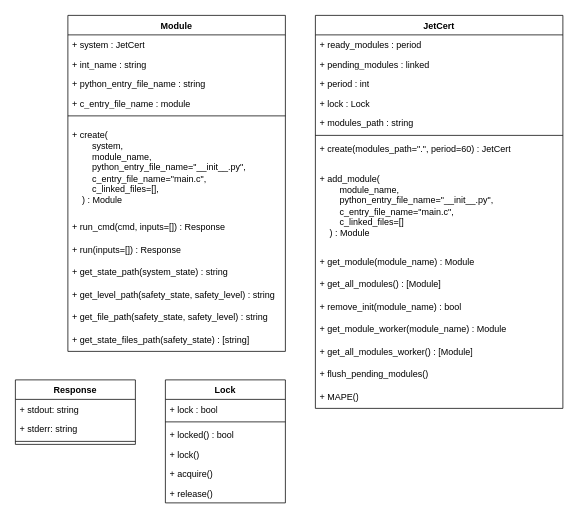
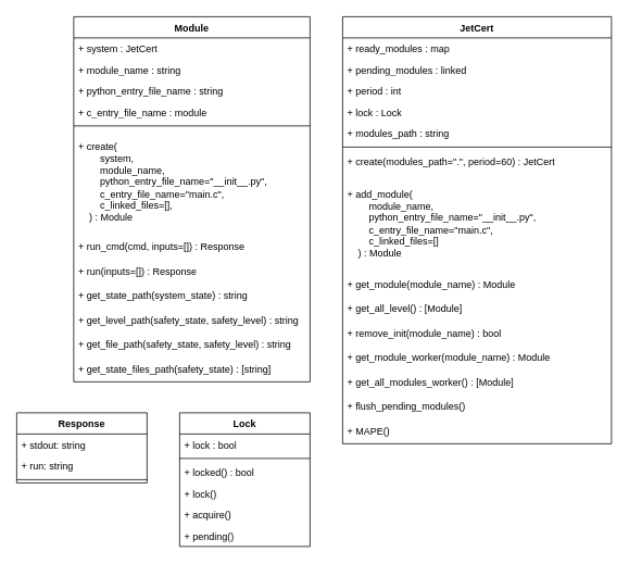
  <mxCell id="0" />
  <mxCell id="1" parent="0" />
  <mxCell id="2" value="JetCert" style="swimlane;fontStyle=1;align=center;verticalAlign=top;childLayout=stackLayout;horizontal=1;startSize=26;horizontalStack=0;resizeParent=1;resizeParentMax=0;resizeLast=0;collapsible=1;marginBottom=0;whiteSpace=wrap;html=1;" vertex="1" parent="1"><mxGeometry x="420" y="20" width="330" height="524" as="geometry"><mxRectangle x="265" y="56.5" width="100" height="30" as="alternateBounds" /></mxGeometry></mxCell>
- <mxCell id="3" value="+ ready_modules : period" style="text;strokeColor=none;fillColor=none;align=left;verticalAlign=top;spacingLeft=4;spacingRight=4;overflow=hidden;rotatable=0;points=[[0,0.5],[1,0.5]];portConstraint=eastwest;whiteSpace=wrap;html=1;" vertex="1" parent="2"><mxGeometry y="26" width="330" height="26" as="geometry" /></mxCell>
+ <mxCell id="3" value="+ ready_modules : map" style="text;strokeColor=none;fillColor=none;align=left;verticalAlign=top;spacingLeft=4;spacingRight=4;overflow=hidden;rotatable=0;points=[[0,0.5],[1,0.5]];portConstraint=eastwest;whiteSpace=wrap;html=1;" vertex="1" parent="2"><mxGeometry y="26" width="330" height="26" as="geometry" /></mxCell>
  <mxCell id="4" value="+ pending_modules : linked" style="text;strokeColor=none;fillColor=none;align=left;verticalAlign=top;spacingLeft=4;spacingRight=4;overflow=hidden;rotatable=0;points=[[0,0.5],[1,0.5]];portConstraint=eastwest;whiteSpace=wrap;html=1;" vertex="1" parent="2"><mxGeometry y="52" width="330" height="26" as="geometry" /></mxCell>
  <mxCell id="5" value="+ period : int" style="text;strokeColor=none;fillColor=none;align=left;verticalAlign=top;spacingLeft=4;spacingRight=4;overflow=hidden;rotatable=0;points=[[0,0.5],[1,0.5]];portConstraint=eastwest;whiteSpace=wrap;html=1;" vertex="1" parent="2"><mxGeometry y="78" width="330" height="26" as="geometry" /></mxCell>
  <mxCell id="6" value="+ lock : Lock" style="text;strokeColor=none;fillColor=none;align=left;verticalAlign=top;spacingLeft=4;spacingRight=4;overflow=hidden;rotatable=0;points=[[0,0.5],[1,0.5]];portConstraint=eastwest;whiteSpace=wrap;html=1;" vertex="1" parent="2"><mxGeometry y="104" width="330" height="26" as="geometry" /></mxCell>
  <mxCell id="7" value="+ modules_path : string" style="text;strokeColor=none;fillColor=none;align=left;verticalAlign=top;spacingLeft=4;spacingRight=4;overflow=hidden;rotatable=0;points=[[0,0.5],[1,0.5]];portConstraint=eastwest;whiteSpace=wrap;html=1;" vertex="1" parent="2"><mxGeometry y="130" width="330" height="26" as="geometry" /></mxCell>
  <mxCell id="8" value="" style="line;strokeWidth=1;fillColor=none;align=left;verticalAlign=middle;spacingTop=-1;spacingLeft=3;spacingRight=3;rotatable=0;labelPosition=right;points=[];portConstraint=eastwest;strokeColor=inherit;" vertex="1" parent="2"><mxGeometry y="156" width="330" height="8" as="geometry" /></mxCell>
  <mxCell id="9" value="+ create(modules_path=&quot;.&quot;, period=60) :&amp;nbsp;JetCert" style="text;strokeColor=none;fillColor=none;align=left;verticalAlign=middle;spacingLeft=4;spacingRight=4;overflow=hidden;points=[[0,0.5],[1,0.5]];portConstraint=eastwest;rotatable=0;whiteSpace=wrap;html=1;" vertex="1" parent="2"><mxGeometry y="164" width="330" height="30" as="geometry" /></mxCell>
  <mxCell id="10" value="&lt;div&gt;+ add_module(&lt;/div&gt;&lt;div&gt;&amp;nbsp; &amp;nbsp; &amp;nbsp; &amp;nbsp; module_name,&lt;/div&gt;&lt;div&gt;&amp;nbsp; &amp;nbsp; &amp;nbsp; &amp;nbsp; python_entry_file_name=&quot;__init__.py&quot;,&lt;/div&gt;&lt;div&gt;&amp;nbsp; &amp;nbsp; &amp;nbsp; &amp;nbsp; c_entry_file_name=&quot;main.c&quot;,&lt;/div&gt;&lt;div&gt;&amp;nbsp; &amp;nbsp; &amp;nbsp; &amp;nbsp; c_linked_files=[]&lt;/div&gt;&lt;div&gt;&amp;nbsp; &amp;nbsp; ) :&amp;nbsp;Module&lt;/div&gt;" style="text;strokeColor=none;fillColor=none;align=left;verticalAlign=middle;spacingLeft=4;spacingRight=4;overflow=hidden;points=[[0,0.5],[1,0.5]];portConstraint=eastwest;rotatable=0;whiteSpace=wrap;html=1;" vertex="1" parent="2"><mxGeometry y="194" width="330" height="120" as="geometry" /></mxCell>
  <mxCell id="11" value="+ get_module(module_name) :&amp;nbsp;Module" style="text;strokeColor=none;fillColor=none;align=left;verticalAlign=middle;spacingLeft=4;spacingRight=4;overflow=hidden;points=[[0,0.5],[1,0.5]];portConstraint=eastwest;rotatable=0;whiteSpace=wrap;html=1;" vertex="1" parent="2"><mxGeometry y="314" width="330" height="30" as="geometry" /></mxCell>
- <mxCell id="12" value="+ get_all_modules() : [Module]" style="text;strokeColor=none;fillColor=none;align=left;verticalAlign=middle;spacingLeft=4;spacingRight=4;overflow=hidden;points=[[0,0.5],[1,0.5]];portConstraint=eastwest;rotatable=0;whiteSpace=wrap;html=1;" vertex="1" parent="2"><mxGeometry y="344" width="330" height="30" as="geometry" /></mxCell>
+ <mxCell id="12" value="+ get_all_level() : [Module]" style="text;strokeColor=none;fillColor=none;align=left;verticalAlign=middle;spacingLeft=4;spacingRight=4;overflow=hidden;points=[[0,0.5],[1,0.5]];portConstraint=eastwest;rotatable=0;whiteSpace=wrap;html=1;" vertex="1" parent="2"><mxGeometry y="344" width="330" height="30" as="geometry" /></mxCell>
  <mxCell id="13" value="+ remove_init(module_name) : bool" style="text;strokeColor=none;fillColor=none;align=left;verticalAlign=middle;spacingLeft=4;spacingRight=4;overflow=hidden;points=[[0,0.5],[1,0.5]];portConstraint=eastwest;rotatable=0;whiteSpace=wrap;html=1;" vertex="1" parent="2"><mxGeometry y="374" width="330" height="30" as="geometry" /></mxCell>
  <mxCell id="14" value="+ get_module_worker(module_name) :&amp;nbsp;Module" style="text;strokeColor=none;fillColor=none;align=left;verticalAlign=middle;spacingLeft=4;spacingRight=4;overflow=hidden;points=[[0,0.5],[1,0.5]];portConstraint=eastwest;rotatable=0;whiteSpace=wrap;html=1;" vertex="1" parent="2"><mxGeometry y="404" width="330" height="30" as="geometry" /></mxCell>
  <mxCell id="15" value="+ get_all_modules_worker() : [Module]" style="text;strokeColor=none;fillColor=none;align=left;verticalAlign=middle;spacingLeft=4;spacingRight=4;overflow=hidden;points=[[0,0.5],[1,0.5]];portConstraint=eastwest;rotatable=0;whiteSpace=wrap;html=1;" vertex="1" parent="2"><mxGeometry y="434" width="330" height="30" as="geometry" /></mxCell>
  <mxCell id="16" value="+ flush_pending_modules()" style="text;strokeColor=none;fillColor=none;align=left;verticalAlign=middle;spacingLeft=4;spacingRight=4;overflow=hidden;points=[[0,0.5],[1,0.5]];portConstraint=eastwest;rotatable=0;whiteSpace=wrap;html=1;" vertex="1" parent="2"><mxGeometry y="464" width="330" height="30" as="geometry" /></mxCell>
  <mxCell id="17" value="+ MAPE()" style="text;strokeColor=none;fillColor=none;align=left;verticalAlign=middle;spacingLeft=4;spacingRight=4;overflow=hidden;points=[[0,0.5],[1,0.5]];portConstraint=eastwest;rotatable=0;whiteSpace=wrap;html=1;" vertex="1" parent="2"><mxGeometry y="494" width="330" height="30" as="geometry" /></mxCell>
  <mxCell id="18" value="Module" style="swimlane;fontStyle=1;align=center;verticalAlign=top;childLayout=stackLayout;horizontal=1;startSize=26;horizontalStack=0;resizeParent=1;resizeParentMax=0;resizeLast=0;collapsible=1;marginBottom=0;whiteSpace=wrap;html=1;" vertex="1" parent="1"><mxGeometry x="90" y="20" width="290" height="448" as="geometry" /></mxCell>
  <mxCell id="19" value="+ system : JetCert" style="text;strokeColor=none;fillColor=none;align=left;verticalAlign=top;spacingLeft=4;spacingRight=4;overflow=hidden;rotatable=0;points=[[0,0.5],[1,0.5]];portConstraint=eastwest;whiteSpace=wrap;html=1;" vertex="1" parent="18"><mxGeometry y="26" width="290" height="26" as="geometry" /></mxCell>
- <mxCell id="20" value="+ int_name : string" style="text;strokeColor=none;fillColor=none;align=left;verticalAlign=top;spacingLeft=4;spacingRight=4;overflow=hidden;rotatable=0;points=[[0,0.5],[1,0.5]];portConstraint=eastwest;whiteSpace=wrap;html=1;" vertex="1" parent="18"><mxGeometry y="52" width="290" height="26" as="geometry" /></mxCell>
+ <mxCell id="20" value="+ module_name : string" style="text;strokeColor=none;fillColor=none;align=left;verticalAlign=top;spacingLeft=4;spacingRight=4;overflow=hidden;rotatable=0;points=[[0,0.5],[1,0.5]];portConstraint=eastwest;whiteSpace=wrap;html=1;" vertex="1" parent="18"><mxGeometry y="52" width="290" height="26" as="geometry" /></mxCell>
  <mxCell id="21" value="+ python_entry_file_name : string" style="text;strokeColor=none;fillColor=none;align=left;verticalAlign=top;spacingLeft=4;spacingRight=4;overflow=hidden;rotatable=0;points=[[0,0.5],[1,0.5]];portConstraint=eastwest;whiteSpace=wrap;html=1;" vertex="1" parent="18"><mxGeometry y="78" width="290" height="26" as="geometry" /></mxCell>
  <mxCell id="22" value="+ c_entry_file_name : module" style="text;strokeColor=none;fillColor=none;align=left;verticalAlign=top;spacingLeft=4;spacingRight=4;overflow=hidden;rotatable=0;points=[[0,0.5],[1,0.5]];portConstraint=eastwest;whiteSpace=wrap;html=1;" vertex="1" parent="18"><mxGeometry y="104" width="290" height="26" as="geometry" /></mxCell>
  <mxCell id="23" value="" style="line;strokeWidth=1;fillColor=none;align=left;verticalAlign=middle;spacingTop=-1;spacingLeft=3;spacingRight=3;rotatable=0;labelPosition=right;points=[];portConstraint=eastwest;strokeColor=inherit;" vertex="1" parent="18"><mxGeometry y="130" width="290" height="8" as="geometry" /></mxCell>
  <mxCell id="24" value="&lt;div&gt;+ create(&lt;/div&gt;&lt;div&gt;&amp;nbsp; &amp;nbsp; &amp;nbsp; &amp;nbsp; system,&lt;/div&gt;&lt;div&gt;&amp;nbsp; &amp;nbsp; &amp;nbsp; &amp;nbsp; module_name,&lt;/div&gt;&lt;div&gt;&amp;nbsp; &amp;nbsp; &amp;nbsp; &amp;nbsp; python_entry_file_name=&quot;__init__.py&quot;,&lt;/div&gt;&lt;div&gt;&amp;nbsp; &amp;nbsp; &amp;nbsp; &amp;nbsp; c_entry_file_name=&quot;main.c&quot;,&lt;/div&gt;&lt;div&gt;&amp;nbsp; &amp;nbsp; &amp;nbsp; &amp;nbsp; c_linked_files=[],&lt;/div&gt;&lt;div&gt;&amp;nbsp; &amp;nbsp; ) :&amp;nbsp;Module&lt;/div&gt;" style="text;strokeColor=none;fillColor=none;align=left;verticalAlign=middle;spacingLeft=4;spacingRight=4;overflow=hidden;points=[[0,0.5],[1,0.5]];portConstraint=eastwest;rotatable=0;whiteSpace=wrap;html=1;" vertex="1" parent="18"><mxGeometry y="138" width="290" height="130" as="geometry" /></mxCell>
  <mxCell id="25" value="+ run_cmd(cmd, inputs=[]) :&amp;nbsp;Response" style="text;strokeColor=none;fillColor=none;align=left;verticalAlign=middle;spacingLeft=4;spacingRight=4;overflow=hidden;points=[[0,0.5],[1,0.5]];portConstraint=eastwest;rotatable=0;whiteSpace=wrap;html=1;" vertex="1" parent="18"><mxGeometry y="268" width="290" height="30" as="geometry" /></mxCell>
  <mxCell id="26" value="+ run(inputs=[]) :&amp;nbsp;Response" style="text;strokeColor=none;fillColor=none;align=left;verticalAlign=middle;spacingLeft=4;spacingRight=4;overflow=hidden;points=[[0,0.5],[1,0.5]];portConstraint=eastwest;rotatable=0;whiteSpace=wrap;html=1;" vertex="1" parent="18"><mxGeometry y="298" width="290" height="30" as="geometry" /></mxCell>
  <mxCell id="27" value="+ get_state_path(system_state) : string" style="text;strokeColor=none;fillColor=none;align=left;verticalAlign=middle;spacingLeft=4;spacingRight=4;overflow=hidden;points=[[0,0.5],[1,0.5]];portConstraint=eastwest;rotatable=0;whiteSpace=wrap;html=1;" vertex="1" parent="18"><mxGeometry y="328" width="290" height="30" as="geometry" /></mxCell>
  <mxCell id="28" value="+ get_level_path(safety_state, safety_level) : string" style="text;strokeColor=none;fillColor=none;align=left;verticalAlign=middle;spacingLeft=4;spacingRight=4;overflow=hidden;points=[[0,0.5],[1,0.5]];portConstraint=eastwest;rotatable=0;whiteSpace=wrap;html=1;" vertex="1" parent="18"><mxGeometry y="358" width="290" height="30" as="geometry" /></mxCell>
  <mxCell id="29" value="+ get_file_path(safety_state, safety_level) : string" style="text;strokeColor=none;fillColor=none;align=left;verticalAlign=middle;spacingLeft=4;spacingRight=4;overflow=hidden;points=[[0,0.5],[1,0.5]];portConstraint=eastwest;rotatable=0;whiteSpace=wrap;html=1;" vertex="1" parent="18"><mxGeometry y="388" width="290" height="30" as="geometry" /></mxCell>
  <mxCell id="30" value="+ get_state_files_path(safety_state) : [string]" style="text;strokeColor=none;fillColor=none;align=left;verticalAlign=middle;spacingLeft=4;spacingRight=4;overflow=hidden;points=[[0,0.5],[1,0.5]];portConstraint=eastwest;rotatable=0;whiteSpace=wrap;html=1;" vertex="1" parent="18"><mxGeometry y="418" width="290" height="30" as="geometry" /></mxCell>
  <mxCell id="31" value="Response" style="swimlane;fontStyle=1;align=center;verticalAlign=top;childLayout=stackLayout;horizontal=1;startSize=26;horizontalStack=0;resizeParent=1;resizeParentMax=0;resizeLast=0;collapsible=1;marginBottom=0;whiteSpace=wrap;html=1;" vertex="1" parent="1"><mxGeometry y="506" width="160" height="86" as="geometry" x="20" /></mxCell>
  <mxCell id="32" value="+ stdout: string" style="text;strokeColor=none;fillColor=none;align=left;verticalAlign=top;spacingLeft=4;spacingRight=4;overflow=hidden;rotatable=0;points=[[0,0.5],[1,0.5]];portConstraint=eastwest;whiteSpace=wrap;html=1;" vertex="1" parent="31"><mxGeometry y="26" width="160" height="26" as="geometry" /></mxCell>
- <mxCell id="33" value="+ stderr: string" style="text;strokeColor=none;fillColor=none;align=left;verticalAlign=top;spacingLeft=4;spacingRight=4;overflow=hidden;rotatable=0;points=[[0,0.5],[1,0.5]];portConstraint=eastwest;whiteSpace=wrap;html=1;" vertex="1" parent="31"><mxGeometry y="52" width="160" height="26" as="geometry" /></mxCell>
+ <mxCell id="33" value="+ run: string" style="text;strokeColor=none;fillColor=none;align=left;verticalAlign=top;spacingLeft=4;spacingRight=4;overflow=hidden;rotatable=0;points=[[0,0.5],[1,0.5]];portConstraint=eastwest;whiteSpace=wrap;html=1;" vertex="1" parent="31"><mxGeometry y="52" width="160" height="26" as="geometry" /></mxCell>
  <mxCell id="34" value="" style="line;strokeWidth=1;fillColor=none;align=left;verticalAlign=middle;spacingTop=-1;spacingLeft=3;spacingRight=3;rotatable=0;labelPosition=right;points=[];portConstraint=eastwest;strokeColor=inherit;" vertex="1" parent="31"><mxGeometry y="78" width="160" height="8" as="geometry" /></mxCell>
  <mxCell id="35" value="Lock" style="swimlane;fontStyle=1;align=center;verticalAlign=top;childLayout=stackLayout;horizontal=1;startSize=26;horizontalStack=0;resizeParent=1;resizeParentMax=0;resizeLast=0;collapsible=1;marginBottom=0;whiteSpace=wrap;html=1;" vertex="1" parent="1"><mxGeometry x="220" y="506" width="160" height="164" as="geometry" /></mxCell>
  <mxCell id="36" value="+ lock : bool" style="text;strokeColor=none;fillColor=none;align=left;verticalAlign=top;spacingLeft=4;spacingRight=4;overflow=hidden;rotatable=0;points=[[0,0.5],[1,0.5]];portConstraint=eastwest;whiteSpace=wrap;html=1;" vertex="1" parent="35"><mxGeometry y="26" width="160" height="26" as="geometry" /></mxCell>
  <mxCell id="37" value="" style="line;strokeWidth=1;fillColor=none;align=left;verticalAlign=middle;spacingTop=-1;spacingLeft=3;spacingRight=3;rotatable=0;labelPosition=right;points=[];portConstraint=eastwest;strokeColor=inherit;" vertex="1" parent="35"><mxGeometry y="52" width="160" height="8" as="geometry" /></mxCell>
  <mxCell id="38" value="+ locked() : bool" style="text;strokeColor=none;fillColor=none;align=left;verticalAlign=top;spacingLeft=4;spacingRight=4;overflow=hidden;rotatable=0;points=[[0,0.5],[1,0.5]];portConstraint=eastwest;whiteSpace=wrap;html=1;" vertex="1" parent="35"><mxGeometry y="60" width="160" height="26" as="geometry" /></mxCell>
  <mxCell id="39" value="+ lock()" style="text;strokeColor=none;fillColor=none;align=left;verticalAlign=top;spacingLeft=4;spacingRight=4;overflow=hidden;rotatable=0;points=[[0,0.5],[1,0.5]];portConstraint=eastwest;whiteSpace=wrap;html=1;" vertex="1" parent="35"><mxGeometry y="86" width="160" height="26" as="geometry" /></mxCell>
  <mxCell id="40" value="+ acquire()" style="text;strokeColor=none;fillColor=none;align=left;verticalAlign=top;spacingLeft=4;spacingRight=4;overflow=hidden;rotatable=0;points=[[0,0.5],[1,0.5]];portConstraint=eastwest;whiteSpace=wrap;html=1;" vertex="1" parent="35"><mxGeometry y="112" width="160" height="26" as="geometry" /></mxCell>
- <mxCell id="41" value="+ release()" style="text;strokeColor=none;fillColor=none;align=left;verticalAlign=top;spacingLeft=4;spacingRight=4;overflow=hidden;rotatable=0;points=[[0,0.5],[1,0.5]];portConstraint=eastwest;whiteSpace=wrap;html=1;" vertex="1" parent="35"><mxGeometry y="138" width="160" height="26" as="geometry" /></mxCell>
+ <mxCell id="41" value="+ pending()" style="text;strokeColor=none;fillColor=none;align=left;verticalAlign=top;spacingLeft=4;spacingRight=4;overflow=hidden;rotatable=0;points=[[0,0.5],[1,0.5]];portConstraint=eastwest;whiteSpace=wrap;html=1;" vertex="1" parent="35"><mxGeometry y="138" width="160" height="26" as="geometry" /></mxCell>
